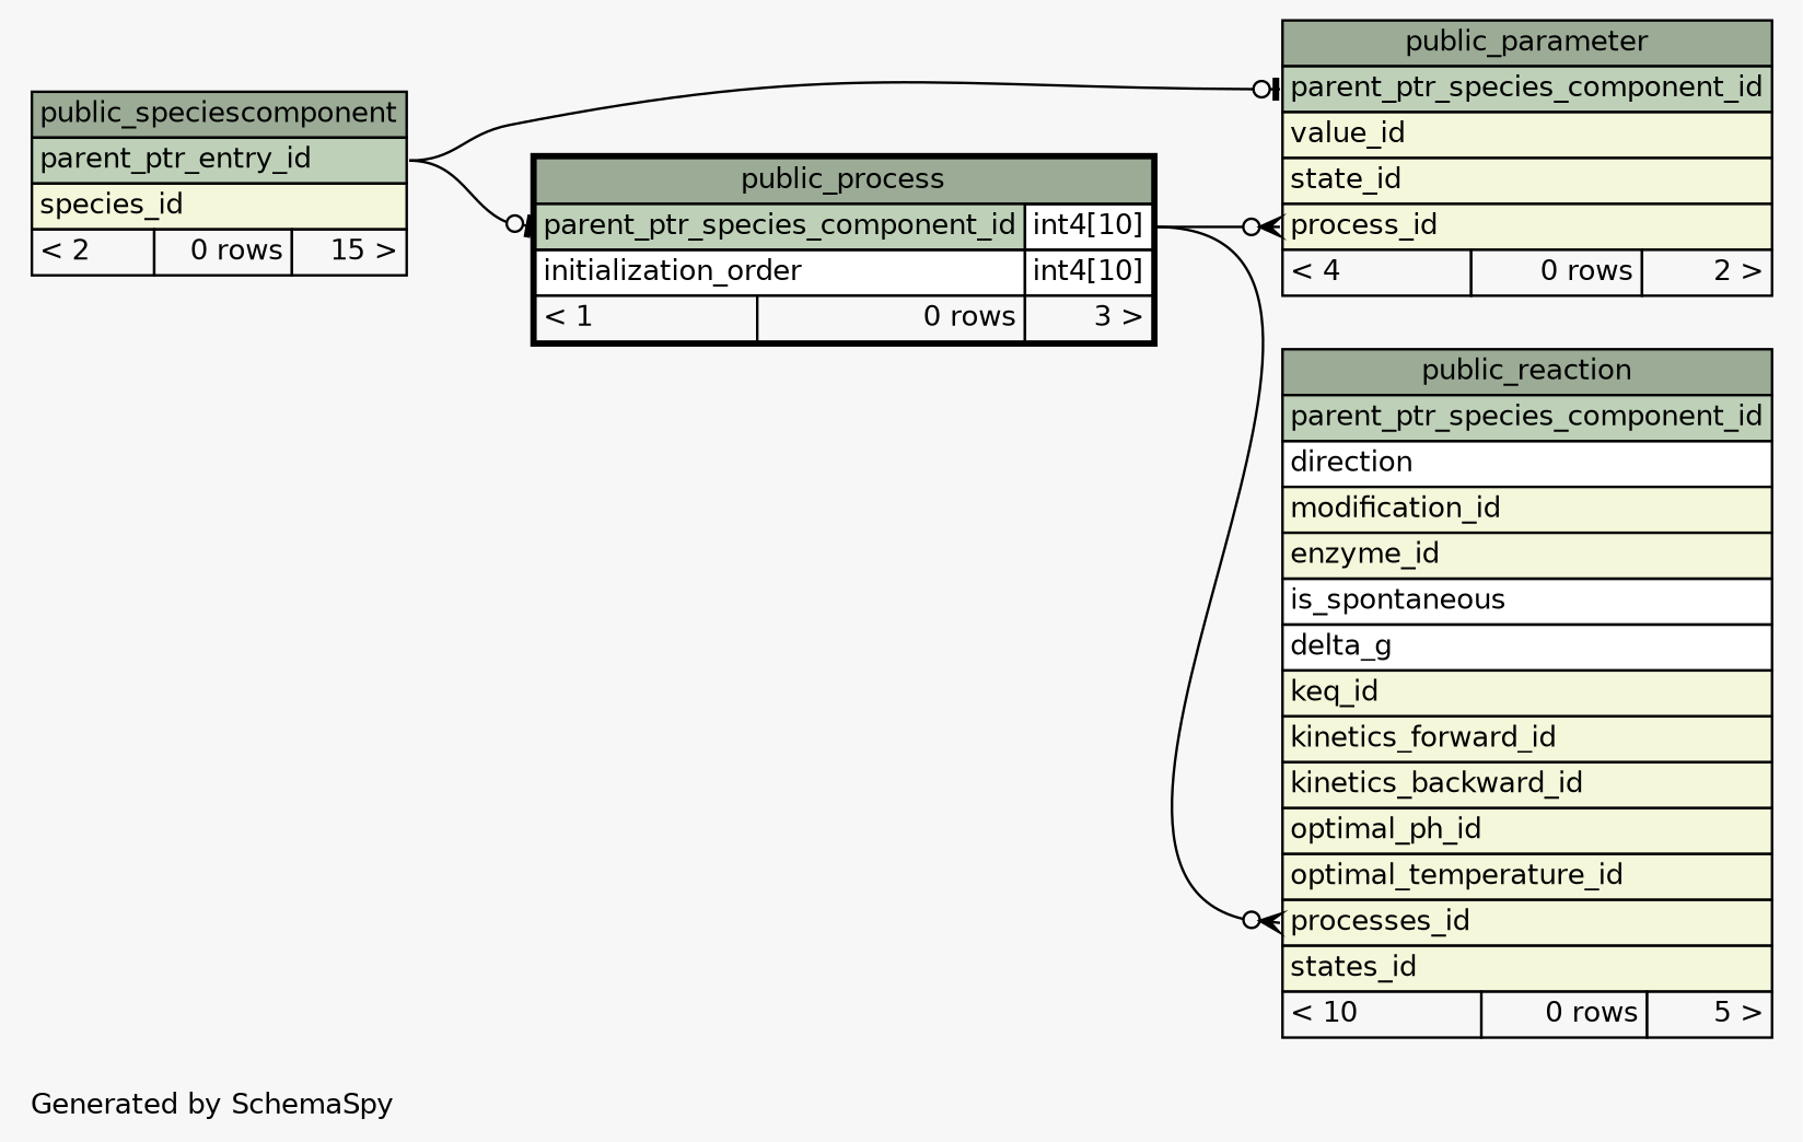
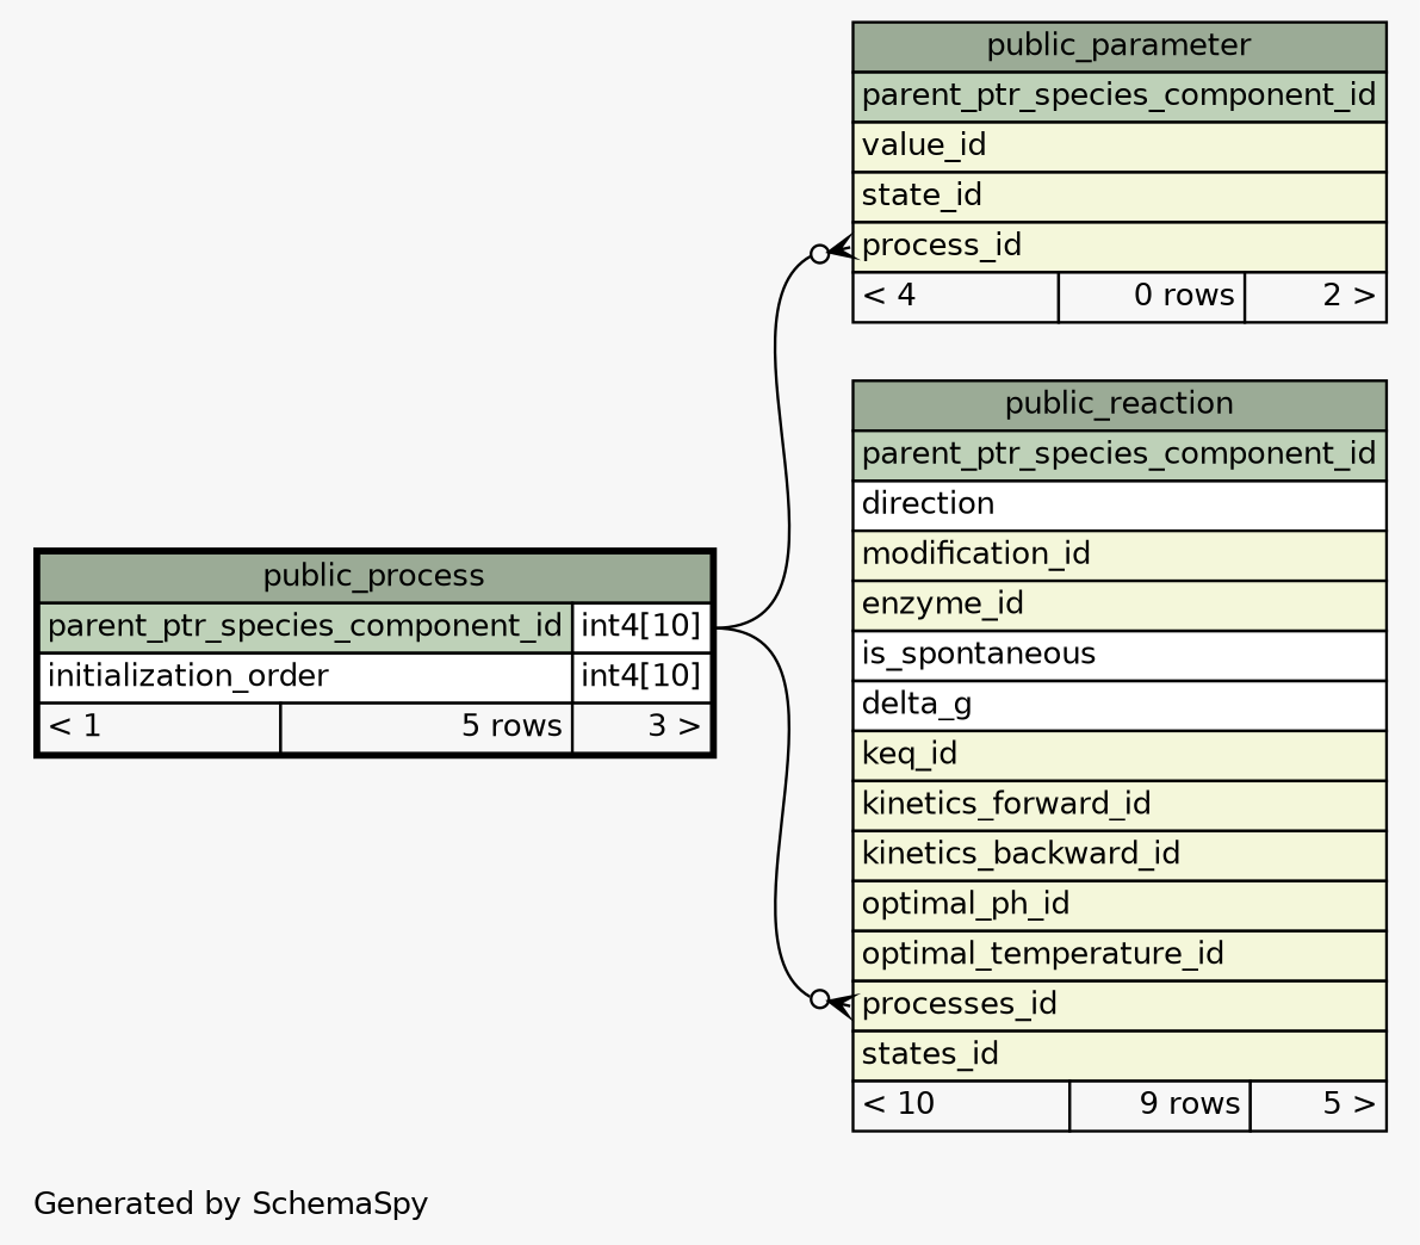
  digraph {
    bgcolor="#f7f7f7"
    fontname=Helvetica
    fontsize=11
    label="\nGenerated by SchemaSpy"
    labeljust=l
    nodesep=0.18
    rankdir=RL
    ranksep=0.46
    node [fontname=Helvetica fontsize=11 shape=plaintext]
    edge [arrowhead=none arrowsize=0.8 arrowtail=teeodot dir=back headport="parent_ptr_entry_id:e" tailport="parent_ptr_species_component_id:w"]
    n1 [label=<     <TABLE BORDER="0" CELLBORDER="1" CELLSPACING="0" BGCOLOR="#ffffff">       <TR><TD COLSPAN="3" BGCOLOR="#9bab96" ALIGN="CENTER">public_parameter</TD></TR>       <TR><TD PORT="parent_ptr_species_component_id" COLSPAN="3" BGCOLOR="#bed1b8" ALIGN="LEFT">parent_ptr_species_component_id</TD></TR>       <TR><TD PORT="value_id" COLSPAN="3" BGCOLOR="#f4f7da" ALIGN="LEFT">value_id</TD></TR>       <TR><TD PORT="state_id" COLSPAN="3" BGCOLOR="#f4f7da" ALIGN="LEFT">state_id</TD></TR>       <TR><TD PORT="process_id" COLSPAN="3" BGCOLOR="#f4f7da" ALIGN="LEFT">process_id</TD></TR>       <TR><TD ALIGN="LEFT" BGCOLOR="#f7f7f7">&lt; 4</TD><TD ALIGN="RIGHT" BGCOLOR="#f7f7f7">0 rows</TD><TD ALIGN="RIGHT" BGCOLOR="#f7f7f7">2 &gt;</TD></TR>     </TABLE>>]
-   n2 [label=<     <TABLE BORDER="0" CELLBORDER="1" CELLSPACING="0" BGCOLOR="#ffffff">       <TR><TD COLSPAN="3" BGCOLOR="#9bab96" ALIGN="CENTER">public_speciescomponent</TD></TR>       <TR><TD PORT="parent_ptr_entry_id" COLSPAN="3" BGCOLOR="#bed1b8" ALIGN="LEFT">parent_ptr_entry_id</TD></TR>       <TR><TD PORT="species_id" COLSPAN="3" BGCOLOR="#f4f7da" ALIGN="LEFT">species_id</TD></TR>       <TR><TD ALIGN="LEFT" BGCOLOR="#f7f7f7">&lt; 2</TD><TD ALIGN="RIGHT" BGCOLOR="#f7f7f7">0 rows</TD><TD ALIGN="RIGHT" BGCOLOR="#f7f7f7">15 &gt;</TD></TR>     </TABLE>>]
-   n3 [label=<     <TABLE BORDER="2" CELLBORDER="1" CELLSPACING="0" BGCOLOR="#ffffff">       <TR><TD COLSPAN="3" BGCOLOR="#9bab96" ALIGN="CENTER">public_process</TD></TR>       <TR><TD PORT="parent_ptr_species_component_id" COLSPAN="2" BGCOLOR="#bed1b8" ALIGN="LEFT">parent_ptr_species_component_id</TD><TD PORT="parent_ptr_species_component_id.type" ALIGN="LEFT">int4[10]</TD></TR>       <TR><TD PORT="initialization_order" COLSPAN="2" ALIGN="LEFT">initialization_order</TD><TD PORT="initialization_order.type" ALIGN="LEFT">int4[10]</TD></TR>       <TR><TD ALIGN="LEFT" BGCOLOR="#f7f7f7">&lt; 1</TD><TD ALIGN="RIGHT" BGCOLOR="#f7f7f7">0 rows</TD><TD ALIGN="RIGHT" BGCOLOR="#f7f7f7">3 &gt;</TD></TR>     </TABLE>>]
-   n4 [label=<     <TABLE BORDER="0" CELLBORDER="1" CELLSPACING="0" BGCOLOR="#ffffff">       <TR><TD COLSPAN="3" BGCOLOR="#9bab96" ALIGN="CENTER">public_reaction</TD></TR>       <TR><TD PORT="parent_ptr_species_component_id" COLSPAN="3" BGCOLOR="#bed1b8" ALIGN="LEFT">parent_ptr_species_component_id</TD></TR>       <TR><TD PORT="direction" COLSPAN="3" ALIGN="LEFT">direction</TD></TR>       <TR><TD PORT="modification_id" COLSPAN="3" BGCOLOR="#f4f7da" ALIGN="LEFT">modification_id</TD></TR>       <TR><TD PORT="enzyme_id" COLSPAN="3" BGCOLOR="#f4f7da" ALIGN="LEFT">enzyme_id</TD></TR>       <TR><TD PORT="is_spontaneous" COLSPAN="3" ALIGN="LEFT">is_spontaneous</TD></TR>       <TR><TD PORT="delta_g" COLSPAN="3" ALIGN="LEFT">delta_g</TD></TR>       <TR><TD PORT="keq_id" COLSPAN="3" BGCOLOR="#f4f7da" ALIGN="LEFT">keq_id</TD></TR>       <TR><TD PORT="kinetics_forward_id" COLSPAN="3" BGCOLOR="#f4f7da" ALIGN="LEFT">kinetics_forward_id</TD></TR>       <TR><TD PORT="kinetics_backward_id" COLSPAN="3" BGCOLOR="#f4f7da" ALIGN="LEFT">kinetics_backward_id</TD></TR>       <TR><TD PORT="optimal_ph_id" COLSPAN="3" BGCOLOR="#f4f7da" ALIGN="LEFT">optimal_ph_id</TD></TR>       <TR><TD PORT="optimal_temperature_id" COLSPAN="3" BGCOLOR="#f4f7da" ALIGN="LEFT">optimal_temperature_id</TD></TR>       <TR><TD PORT="processes_id" COLSPAN="3" BGCOLOR="#f4f7da" ALIGN="LEFT">processes_id</TD></TR>       <TR><TD PORT="states_id" COLSPAN="3" BGCOLOR="#f4f7da" ALIGN="LEFT">states_id</TD></TR>       <TR><TD ALIGN="LEFT" BGCOLOR="#f7f7f7">&lt; 10</TD><TD ALIGN="RIGHT" BGCOLOR="#f7f7f7">0 rows</TD><TD ALIGN="RIGHT" BGCOLOR="#f7f7f7">5 &gt;</TD></TR>     </TABLE>>]
-   n1 -> n2
+   n3 [label=<     <TABLE BORDER="2" CELLBORDER="1" CELLSPACING="0" BGCOLOR="#ffffff">       <TR><TD COLSPAN="3" BGCOLOR="#9bab96" ALIGN="CENTER">public_process</TD></TR>       <TR><TD PORT="parent_ptr_species_component_id" COLSPAN="2" BGCOLOR="#bed1b8" ALIGN="LEFT">parent_ptr_species_component_id</TD><TD PORT="parent_ptr_species_component_id.type" ALIGN="LEFT">int4[10]</TD></TR>       <TR><TD PORT="initialization_order" COLSPAN="2" ALIGN="LEFT">initialization_order</TD><TD PORT="initialization_order.type" ALIGN="LEFT">int4[10]</TD></TR>       <TR><TD ALIGN="LEFT" BGCOLOR="#f7f7f7">&lt; 1</TD><TD ALIGN="RIGHT" BGCOLOR="#f7f7f7">5 rows</TD><TD ALIGN="RIGHT" BGCOLOR="#f7f7f7">3 &gt;</TD></TR>     </TABLE>>]
+   n4 [label=<     <TABLE BORDER="0" CELLBORDER="1" CELLSPACING="0" BGCOLOR="#ffffff">       <TR><TD COLSPAN="3" BGCOLOR="#9bab96" ALIGN="CENTER">public_reaction</TD></TR>       <TR><TD PORT="parent_ptr_species_component_id" COLSPAN="3" BGCOLOR="#bed1b8" ALIGN="LEFT">parent_ptr_species_component_id</TD></TR>       <TR><TD PORT="direction" COLSPAN="3" ALIGN="LEFT">direction</TD></TR>       <TR><TD PORT="modification_id" COLSPAN="3" BGCOLOR="#f4f7da" ALIGN="LEFT">modification_id</TD></TR>       <TR><TD PORT="enzyme_id" COLSPAN="3" BGCOLOR="#f4f7da" ALIGN="LEFT">enzyme_id</TD></TR>       <TR><TD PORT="is_spontaneous" COLSPAN="3" ALIGN="LEFT">is_spontaneous</TD></TR>       <TR><TD PORT="delta_g" COLSPAN="3" ALIGN="LEFT">delta_g</TD></TR>       <TR><TD PORT="keq_id" COLSPAN="3" BGCOLOR="#f4f7da" ALIGN="LEFT">keq_id</TD></TR>       <TR><TD PORT="kinetics_forward_id" COLSPAN="3" BGCOLOR="#f4f7da" ALIGN="LEFT">kinetics_forward_id</TD></TR>       <TR><TD PORT="kinetics_backward_id" COLSPAN="3" BGCOLOR="#f4f7da" ALIGN="LEFT">kinetics_backward_id</TD></TR>       <TR><TD PORT="optimal_ph_id" COLSPAN="3" BGCOLOR="#f4f7da" ALIGN="LEFT">optimal_ph_id</TD></TR>       <TR><TD PORT="optimal_temperature_id" COLSPAN="3" BGCOLOR="#f4f7da" ALIGN="LEFT">optimal_temperature_id</TD></TR>       <TR><TD PORT="processes_id" COLSPAN="3" BGCOLOR="#f4f7da" ALIGN="LEFT">processes_id</TD></TR>       <TR><TD PORT="states_id" COLSPAN="3" BGCOLOR="#f4f7da" ALIGN="LEFT">states_id</TD></TR>       <TR><TD ALIGN="LEFT" BGCOLOR="#f7f7f7">&lt; 10</TD><TD ALIGN="RIGHT" BGCOLOR="#f7f7f7">9 rows</TD><TD ALIGN="RIGHT" BGCOLOR="#f7f7f7">5 &gt;</TD></TR>     </TABLE>>]
    n1 -> n3 [arrowtail=crowodot headport="parent_ptr_species_component_id.type:e" tailport="process_id:w"]
-   n3 -> n2
    n4 -> n3 [arrowtail=crowodot headport="parent_ptr_species_component_id.type:e" tailport="processes_id:w"]
  }
